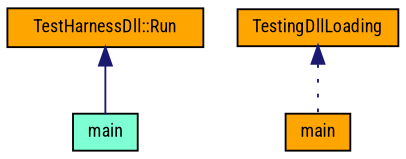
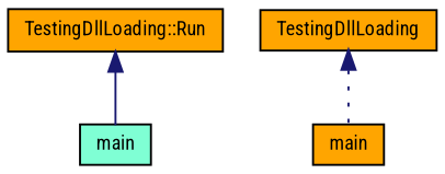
  digraph {
    fontname="Roboto Condensed"
    rankdir=TB
    node [color=black fillcolor=orange fontname="Roboto Condensed" fontsize=10 shape=record style=filled]
    edge [color=midnightblue dir=back fontname="Roboto Condensed" fontsize=10 labelfontname=Helvetica labelfontsize=10]
-   n1 [height=0.2 label="TestHarnessDll::Run" width=0.4]
+   n1 [height=0.2 label="TestingDllLoading::Run" width=0.4]
    n2 [fillcolor=aquamarine height=0.2 label=main width=0.4]
    n3 [height=0.2 label=TestingDllLoading width=0.4]
    n4 [height=0.2 label=main width=0.4]
    n1 -> n2 [style=solid]
    n3 -> n4 [style=dotted]
  }
